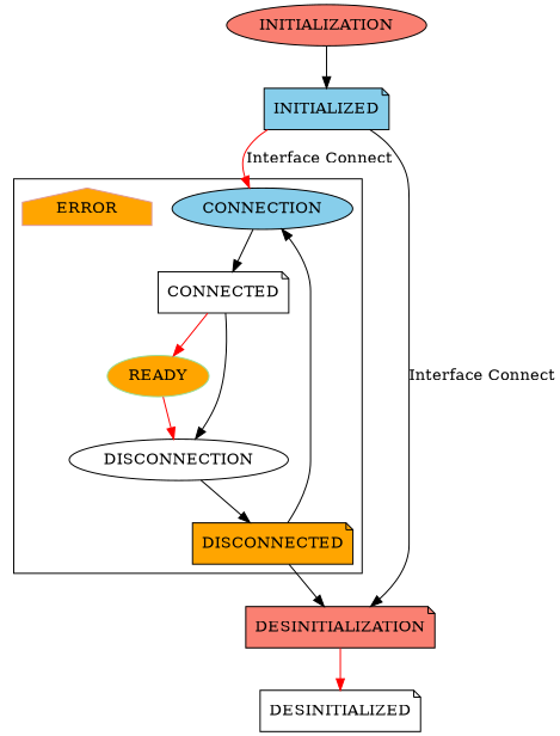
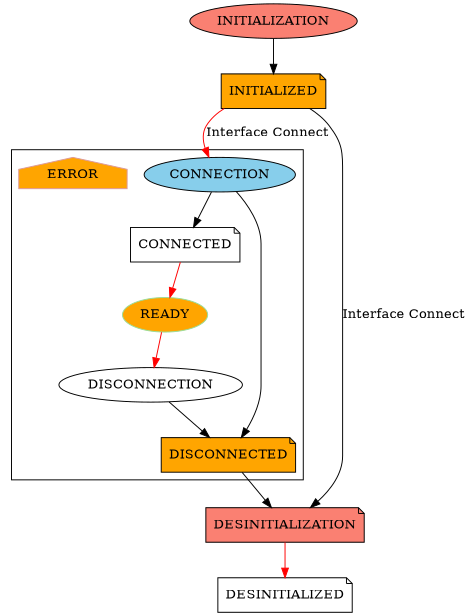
  digraph {
    node [fillcolor=white shape=note style=filled]
    edge [color=black]
    CONNECTION [fillcolor=skyblue shape=ellipse]
    CONNECTED
    READY [color="#99DD99" fillcolor=orange shape=ellipse]
    DISCONNECTION [shape=ellipse]
    DISCONNECTED [fillcolor=orange]
    ERROR [color="#DD9999" fillcolor=orange shape=house]
    DESINITIALIZATION [fillcolor=salmon]
-   INITIALIZED [fillcolor=skyblue]
+   INITIALIZED [fillcolor=orange]
    INITIALIZATION [fillcolor=salmon shape=ellipse]
    DESINITIALIZED
    subgraph cluster_1 {
      CONNECTION
      CONNECTED
      READY
      DISCONNECTION
      DISCONNECTED
      ERROR
    }
    CONNECTION -> CONNECTED
    CONNECTED -> READY [color=red]
-   CONNECTED -> DISCONNECTION
    READY -> DISCONNECTION [color=red]
    DISCONNECTION -> DISCONNECTED
-   DISCONNECTED -> CONNECTION
+   CONNECTION -> DISCONNECTED
    DISCONNECTED -> DESINITIALIZATION
    DESINITIALIZATION -> DESINITIALIZED [color=red]
    INITIALIZED -> CONNECTION [color=red label="Interface Connect"]
    INITIALIZED -> DESINITIALIZATION [label="Interface Connect"]
    INITIALIZATION -> INITIALIZED
  }
